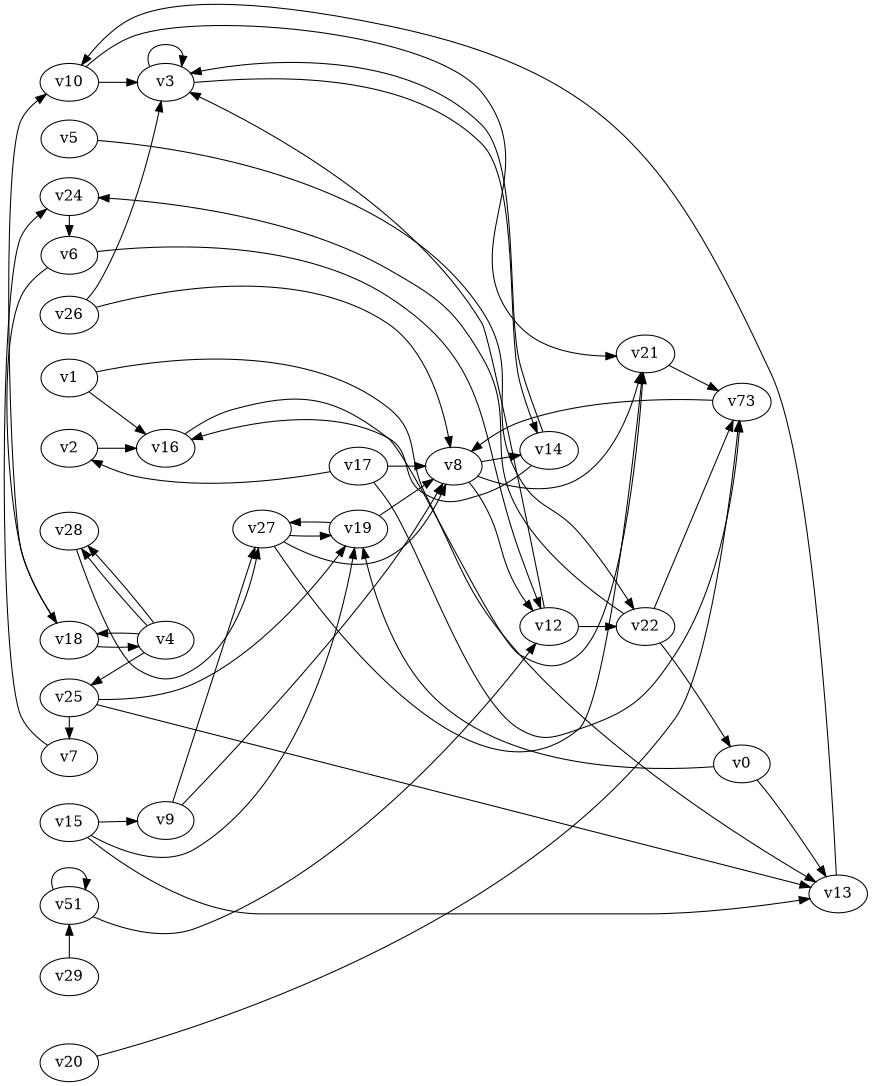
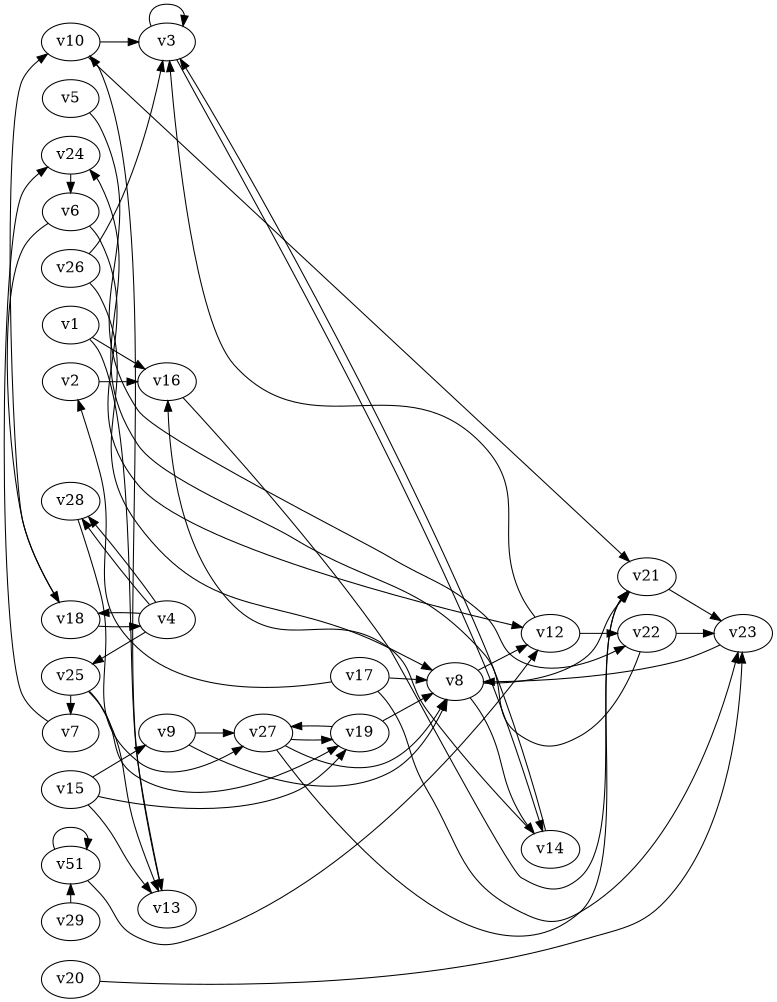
  digraph {
    rankdir=LR
    node [player=0]
-   v0 [player=1]
    v13
    v19
    v10
    v8
    v27
    v1 [player=1]
    v16
    v21 [player=1]
    v2 [player=1]
    v3
    v14
    v4
    v18
    v25
    v28
    v7
    v5 [player=1]
    v22 [player=1]
    v24 [player=1]
-   v23 [player=1 label=v73]
+   v23 [player=1]
    v6 [player=1]
    v12
    v9 [player=1]
    n25 [label=v51]
    v15 [player=1]
    v17
    v20 [player=1]
    v26
    v29 [player=1]
-   v0 -> v13
-   v0 -> v19 [constraint="(time % 3 == 0) || (time % 4 == 0)"]
    v13 -> v10 [constraint="time == 11"]
    v19 -> v8
    v19 -> v27
    v10 -> v21 [constraint="time % 5 == 0"]
    v10 -> v3
    v8 -> v21 [constraint="time == 18"]
    v8 -> v14
    v8 -> v12
    v27 -> v19
    v27 -> v8 [constraint="time == 16"]
    v27 -> v21 [constraint="(time % 4 == 0) || (time % 4 == 1)"]
    v1 -> v13 [constraint="time % 6 == 0"]
    v1 -> v16 [constraint="time == 5"]
    v16 -> v21 [constraint="time >= 6"]
    v21 -> v23
    v2 -> v16
    v3 -> v3 [constraint="time >= 5"]
    v3 -> v14 [constraint="time >= 5"]
    v14 -> v16 [constraint="time % 4 == 1"]
    v14 -> v3 [constraint="time % 5 == 2"]
    v4 -> v18 [constraint="time % 2 == 1"]
    v4 -> v25 [constraint="(time % 2 == 0) || (time % 4 == 1)"]
    v4 -> v28 [constraint="time % 6 == 2"]
    v4 -> v28 [constraint="time >= 9"]
    v18 -> v10 [constraint="time == 18"]
    v18 -> v4
    v25 -> v13 [constraint="time == 17"]
    v25 -> v19 [constraint="time == 3"]
    v25 -> v7 [constraint="time % 5 == 1"]
    v28 -> v27 [constraint="time % 2 == 1"]
    v7 -> v24 [constraint="time == 14"]
    v5 -> v22 [constraint="time == 12"]
-   v22 -> v0
    v22 -> v24 [constraint="time == 12"]
    v22 -> v23
    v24 -> v6 [constraint="time >= 14"]
    v23 -> v8
    v6 -> v18 [constraint="time == 7"]
    v6 -> v12 [constraint="time % 4 == 2"]
    v12 -> v3 [constraint="time % 2 == 0"]
    v12 -> v22
    v9 -> v8 [constraint="time % 6 == 0"]
    v9 -> v27
    n25 -> v12 [constraint="time % 3 == 2"]
    n25 -> n25 [constraint="time % 4 == 2"]
    v15 -> v13
    v15 -> v19 [constraint="time == 5"]
    v15 -> v9
    v17 -> v8
    v17 -> v2 [constraint="time % 3 == 1"]
    v17 -> v23 [constraint="time == 15"]
    v20 -> v23 [constraint="time % 3 == 1"]
    v26 -> v8 [constraint="time == 20"]
    v26 -> v3 [constraint="time <= 20"]
    v29 -> n25 [constraint="time % 5 == 4"]
  }
